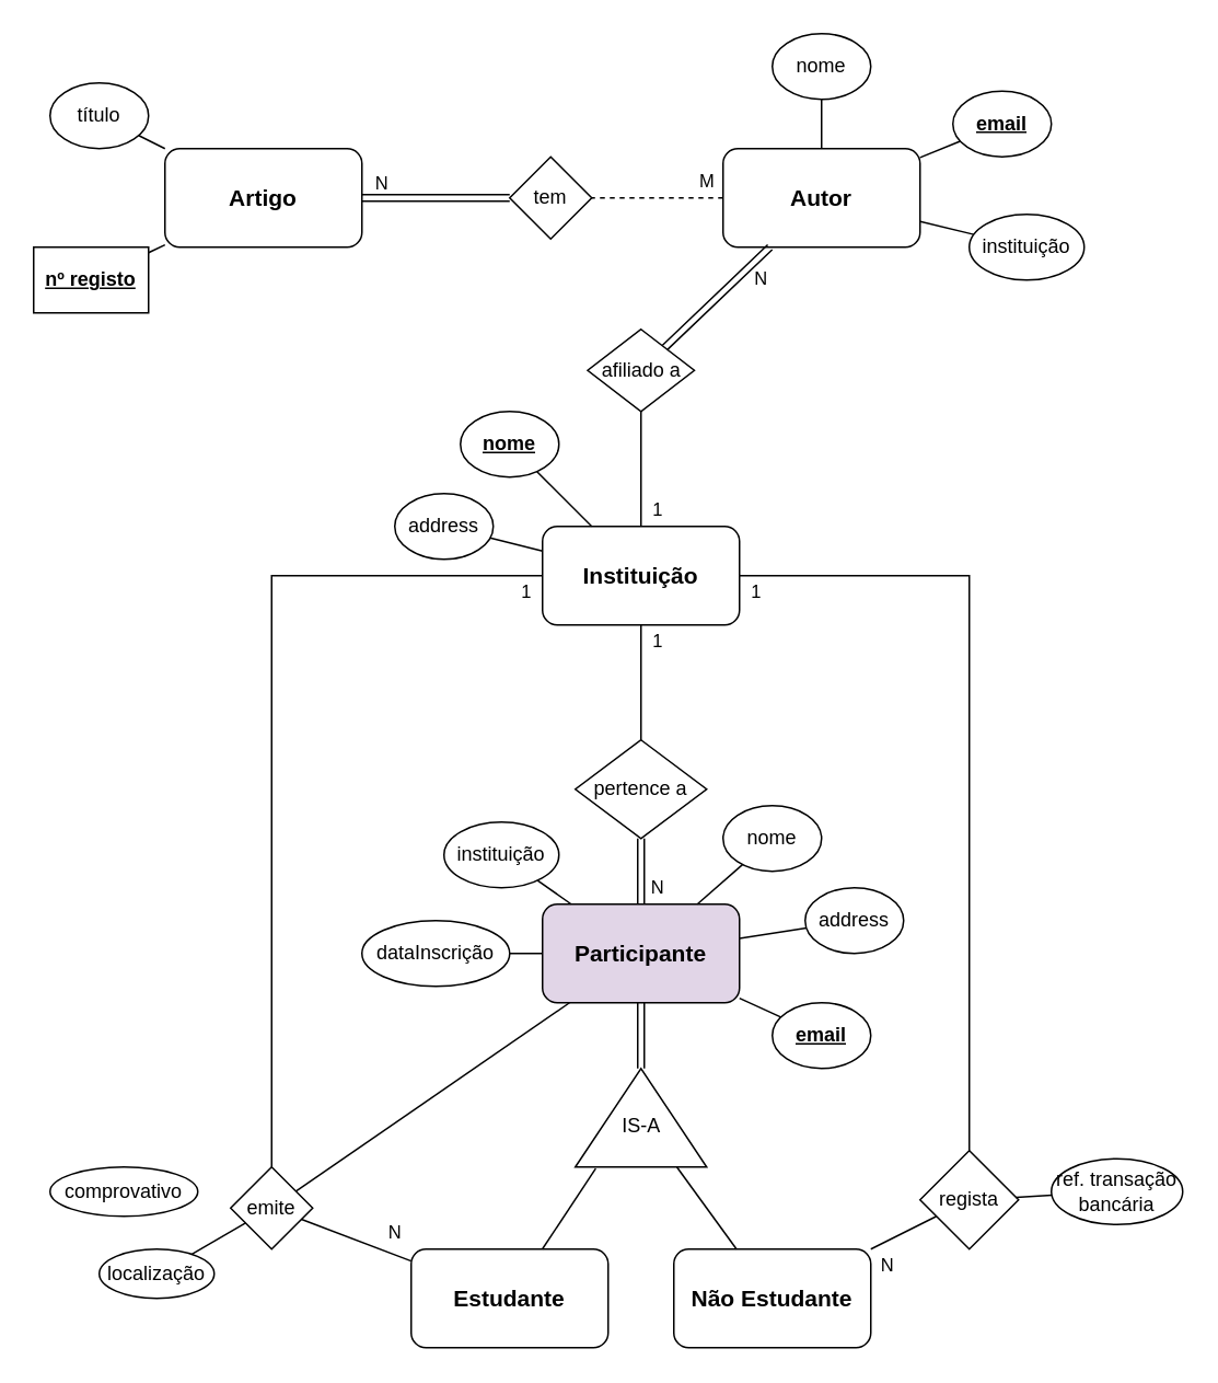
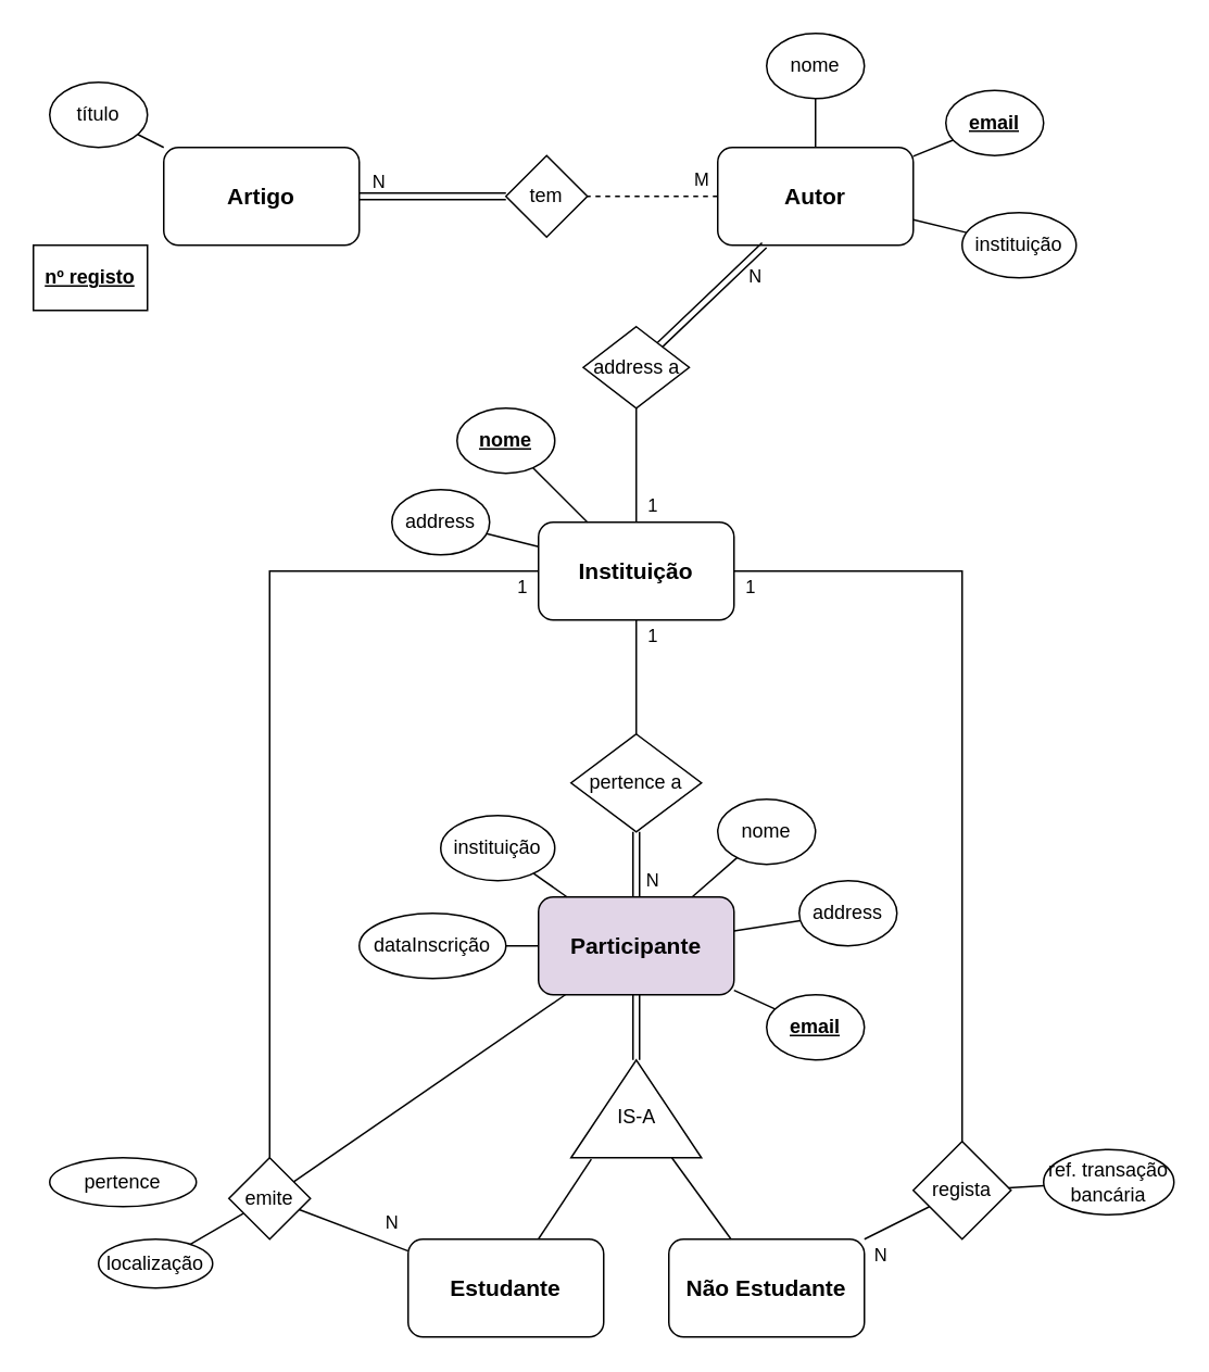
  <mxCell id="0" />
  <mxCell id="1" parent="0" />
  <mxCell id="2" value="&lt;font style=&quot;font-size: 14px;&quot;&gt;&lt;b&gt;Artigo&lt;/b&gt;&lt;/font&gt;" style="rounded=1;whiteSpace=wrap;html=1;" parent="1" vertex="1"><mxGeometry x="100" y="90" width="120" height="60" as="geometry" /></mxCell>
  <mxCell id="3" value="&lt;font style=&quot;font-size: 14px;&quot;&gt;&lt;b&gt;Participante&lt;/b&gt;&lt;/font&gt;" style="rounded=1;whiteSpace=wrap;html=1;fillColor=#e1d5e7;" parent="1" vertex="1"><mxGeometry x="330" y="550" width="120" height="60" as="geometry" /></mxCell>
  <mxCell id="4" value="&lt;font style=&quot;font-size: 14px;&quot;&gt;&lt;b&gt;Instituição&lt;/b&gt;&lt;/font&gt;" style="rounded=1;whiteSpace=wrap;html=1;" parent="1" vertex="1"><mxGeometry x="330" y="320" width="120" height="60" as="geometry" /></mxCell>
  <mxCell id="5" value="&lt;font style=&quot;font-size: 14px;&quot;&gt;&lt;b&gt;Autor&lt;/b&gt;&lt;/font&gt;" style="rounded=1;whiteSpace=wrap;html=1;" parent="1" vertex="1"><mxGeometry x="440" y="90" width="120" height="60" as="geometry" /></mxCell>
  <mxCell id="6" value="tem" style="rhombus;whiteSpace=wrap;html=1;" parent="1" vertex="1"><mxGeometry x="310" y="95" width="50" height="50" as="geometry" /></mxCell>
- <mxCell id="7" value="afiliado a" style="rhombus;whiteSpace=wrap;html=1;" parent="1" vertex="1"><mxGeometry x="357.5" y="200" width="65" height="50" as="geometry" /></mxCell>
+ <mxCell id="7" value="address a" style="rhombus;whiteSpace=wrap;html=1;" parent="1" vertex="1"><mxGeometry x="357.5" y="200" width="65" height="50" as="geometry" /></mxCell>
  <mxCell id="8" value="pertence a" style="rhombus;whiteSpace=wrap;html=1;" parent="1" vertex="1"><mxGeometry x="350" y="450" width="80" height="60" as="geometry" /></mxCell>
  <mxCell id="9" value="" style="triangle;whiteSpace=wrap;html=1;rotation=-90;" parent="1" vertex="1"><mxGeometry x="360" y="640" width="60" height="80" as="geometry" /></mxCell>
  <mxCell id="10" value="IS-A" style="text;html=1;align=center;verticalAlign=middle;resizable=0;points=[];autosize=1;strokeColor=none;fillColor=none;" parent="1" vertex="1"><mxGeometry x="365" y="670" width="50" height="30" as="geometry" /></mxCell>
  <mxCell id="11" value="&lt;font style=&quot;font-size: 14px;&quot;&gt;&lt;b&gt;Não Estudante&lt;/b&gt;&lt;/font&gt;" style="rounded=1;whiteSpace=wrap;html=1;" parent="1" vertex="1"><mxGeometry x="410" y="760" width="120" height="60" as="geometry" /></mxCell>
  <mxCell id="12" value="&lt;font style=&quot;font-size: 14px;&quot;&gt;&lt;b&gt;Estudante&lt;/b&gt;&lt;/font&gt;" style="rounded=1;whiteSpace=wrap;html=1;" parent="1" vertex="1"><mxGeometry x="250" y="760" width="120" height="60" as="geometry" /></mxCell>
  <mxCell id="13" value="1" style="endArrow=none;html=1;rounded=0;" parent="1" source="8" target="4" edge="1"><mxGeometry x="0.714" y="-10" width="50" height="50" relative="1" as="geometry"><mxPoint x="35" y="364" as="sourcePoint" /><mxPoint x="85" y="314" as="targetPoint" /><mxPoint as="offset" /></mxGeometry></mxCell>
  <mxCell id="14" value="1" style="endArrow=none;html=1;rounded=0;" parent="1" source="4" target="7" edge="1"><mxGeometry x="-0.714" y="-10" width="50" height="50" relative="1" as="geometry"><mxPoint x="45" y="374" as="sourcePoint" /><mxPoint x="95" y="324" as="targetPoint" /><mxPoint as="offset" /></mxGeometry></mxCell>
  <mxCell id="15" value="N" style="endArrow=none;html=1;rounded=0;shape=link;" parent="1" source="7" target="5" edge="1"><mxGeometry x="0.6" y="-10" width="50" height="50" relative="1" as="geometry"><mxPoint x="165" y="384" as="sourcePoint" /><mxPoint x="215" y="334" as="targetPoint" /><mxPoint as="offset" /></mxGeometry></mxCell>
  <mxCell id="16" value="M" style="endArrow=none;html=1;rounded=0;dashed=1;" parent="1" source="5" target="6" edge="1"><mxGeometry x="-0.75" y="-10" width="50" height="50" relative="1" as="geometry"><mxPoint x="175" y="394" as="sourcePoint" /><mxPoint x="225" y="344" as="targetPoint" /><mxPoint as="offset" /></mxGeometry></mxCell>
  <mxCell id="17" value="" style="endArrow=none;html=1;rounded=0;shape=link;" parent="1" source="6" target="2" edge="1"><mxGeometry width="50" height="50" relative="1" as="geometry"><mxPoint x="185" y="404" as="sourcePoint" /><mxPoint x="235" y="354" as="targetPoint" /></mxGeometry></mxCell>
  <mxCell id="18" value="N" style="edgeLabel;html=1;align=center;verticalAlign=middle;resizable=0;points=[];" parent="17" vertex="1" connectable="0"><mxGeometry x="0.097" y="2" relative="1" as="geometry"><mxPoint x="-30" y="-12" as="offset" /></mxGeometry></mxCell>
  <mxCell id="19" value="" style="endArrow=none;html=1;rounded=0;" parent="1" source="11" target="9" edge="1"><mxGeometry width="50" height="50" relative="1" as="geometry"><mxPoint x="45" y="374" as="sourcePoint" /><mxPoint x="95" y="324" as="targetPoint" /></mxGeometry></mxCell>
  <mxCell id="20" value="" style="endArrow=none;html=1;rounded=0;entryX=-0.016;entryY=0.155;entryDx=0;entryDy=0;entryPerimeter=0;" parent="1" source="12" target="9" edge="1"><mxGeometry width="50" height="50" relative="1" as="geometry"><mxPoint x="55" y="384" as="sourcePoint" /><mxPoint x="105" y="334" as="targetPoint" /></mxGeometry></mxCell>
  <mxCell id="21" value="" style="endArrow=none;html=1;rounded=0;shape=link;" parent="1" source="9" target="3" edge="1"><mxGeometry width="50" height="50" relative="1" as="geometry"><mxPoint x="65" y="394" as="sourcePoint" /><mxPoint x="115" y="344" as="targetPoint" /></mxGeometry></mxCell>
  <mxCell id="22" value="N" style="endArrow=none;html=1;rounded=0;shape=link;" parent="1" source="3" target="8" edge="1"><mxGeometry x="-0.5" y="-10" width="50" height="50" relative="1" as="geometry"><mxPoint x="75" y="404" as="sourcePoint" /><mxPoint x="125" y="354" as="targetPoint" /><mxPoint as="offset" /></mxGeometry></mxCell>
  <mxCell id="23" value="título" style="ellipse;whiteSpace=wrap;html=1;" parent="1" vertex="1"><mxGeometry x="30" y="50" width="60" height="40" as="geometry" /></mxCell>
  <mxCell id="24" value="&lt;u&gt;&lt;b&gt;nº registo&lt;/b&gt;&lt;/u&gt;" style="whiteSpace=wrap;html=1;rounded=0;" parent="1" vertex="1"><mxGeometry x="20" y="150" width="70" height="40" as="geometry" /></mxCell>
- <mxCell id="25" value="" style="endArrow=none;html=1;rounded=0;" parent="1" source="2" target="24" edge="1"><mxGeometry width="50" height="50" relative="1" as="geometry"><mxPoint x="-30" y="300" as="sourcePoint" /><mxPoint x="20" y="250" as="targetPoint" /></mxGeometry></mxCell>
  <mxCell id="26" value="" style="endArrow=none;html=1;rounded=0;" parent="1" source="2" target="23" edge="1"><mxGeometry width="50" height="50" relative="1" as="geometry"><mxPoint x="-20" y="310" as="sourcePoint" /><mxPoint x="30" y="260" as="targetPoint" /></mxGeometry></mxCell>
  <mxCell id="27" value="&lt;b&gt;&lt;u&gt;email&lt;/u&gt;&lt;/b&gt;" style="ellipse;whiteSpace=wrap;html=1;" parent="1" vertex="1"><mxGeometry x="580" y="55" width="60" height="40" as="geometry" /></mxCell>
  <mxCell id="28" value="nome" style="ellipse;whiteSpace=wrap;html=1;" parent="1" vertex="1"><mxGeometry x="470" y="20" width="60" height="40" as="geometry" /></mxCell>
  <mxCell id="29" value="instituição" style="ellipse;whiteSpace=wrap;html=1;" parent="1" vertex="1"><mxGeometry x="590" y="130" width="70" height="40" as="geometry" /></mxCell>
  <mxCell id="30" value="" style="endArrow=none;html=1;rounded=0;" parent="1" source="5" target="29" edge="1"><mxGeometry width="50" height="50" relative="1" as="geometry"><mxPoint x="410" y="210" as="sourcePoint" /><mxPoint x="460" y="160" as="targetPoint" /></mxGeometry></mxCell>
  <mxCell id="31" value="" style="endArrow=none;html=1;rounded=0;" parent="1" source="5" target="27" edge="1"><mxGeometry width="50" height="50" relative="1" as="geometry"><mxPoint x="555" y="130" as="sourcePoint" /><mxPoint x="605" y="80" as="targetPoint" /></mxGeometry></mxCell>
  <mxCell id="32" value="" style="endArrow=none;html=1;rounded=0;" parent="1" source="5" target="28" edge="1"><mxGeometry width="50" height="50" relative="1" as="geometry"><mxPoint x="-10" y="320" as="sourcePoint" /><mxPoint x="40" y="270" as="targetPoint" /></mxGeometry></mxCell>
  <mxCell id="33" value="&lt;b&gt;&lt;u&gt;nome&lt;/u&gt;&lt;/b&gt;" style="ellipse;whiteSpace=wrap;html=1;" parent="1" vertex="1"><mxGeometry x="280" y="250" width="60" height="40" as="geometry" /></mxCell>
  <mxCell id="34" value="address" style="ellipse;whiteSpace=wrap;html=1;" parent="1" vertex="1"><mxGeometry x="240" y="300" width="60" height="40" as="geometry" /></mxCell>
  <mxCell id="35" value="" style="endArrow=none;html=1;rounded=0;" parent="1" source="34" target="4" edge="1"><mxGeometry width="50" height="50" relative="1" as="geometry"><mxPoint x="-140" y="300" as="sourcePoint" /><mxPoint y="250" as="targetPoint" x="-90" /></mxGeometry></mxCell>
  <mxCell id="36" value="" style="endArrow=none;html=1;rounded=0;" parent="1" source="4" target="33" edge="1"><mxGeometry width="50" height="50" relative="1" as="geometry"><mxPoint x="-130" y="310" as="sourcePoint" /><mxPoint x="-80" y="260" as="targetPoint" /></mxGeometry></mxCell>
  <mxCell id="37" value="regista" style="rhombus;whiteSpace=wrap;html=1;" parent="1" vertex="1"><mxGeometry x="560" y="700" width="60" height="60" as="geometry" /></mxCell>
  <mxCell id="38" value="emite" style="rhombus;whiteSpace=wrap;html=1;" parent="1" vertex="1"><mxGeometry x="140" y="710" width="50" height="50" as="geometry" /></mxCell>
  <mxCell id="39" value="N" style="endArrow=none;html=1;rounded=0;" parent="1" source="12" target="38" edge="1"><mxGeometry x="-0.568" y="-13" width="50" height="50" relative="1" as="geometry"><mxPoint x="164" y="560" as="sourcePoint" /><mxPoint x="214" y="510" as="targetPoint" /><mxPoint x="-1" as="offset" /></mxGeometry></mxCell>
  <mxCell id="40" value="1" style="endArrow=none;html=1;rounded=0;" parent="1" source="37" target="4" edge="1"><mxGeometry x="0.959" y="10" width="50" height="50" relative="1" as="geometry"><mxPoint x="174" y="570" as="sourcePoint" /><mxPoint x="224" y="520" as="targetPoint" /><Array as="points"><mxPoint x="590" y="350" /></Array><mxPoint as="offset" /></mxGeometry></mxCell>
  <mxCell id="41" value="1" style="endArrow=none;html=1;rounded=0;" parent="1" source="38" target="4" edge="1"><mxGeometry x="0.962" y="-10" width="50" height="50" relative="1" as="geometry"><mxPoint x="184" y="580" as="sourcePoint" /><mxPoint x="234" y="530" as="targetPoint" /><Array as="points"><mxPoint x="165" y="350" /></Array><mxPoint as="offset" /></mxGeometry></mxCell>
  <mxCell id="42" value="N" style="endArrow=none;html=1;rounded=0;" parent="1" source="37" target="11" edge="1"><mxGeometry x="0.8" y="13" width="50" height="50" relative="1" as="geometry"><mxPoint x="517" y="735" as="sourcePoint" /><mxPoint x="450" y="710" as="targetPoint" /><mxPoint as="offset" /></mxGeometry></mxCell>
  <mxCell id="43" value="instituição" style="ellipse;whiteSpace=wrap;html=1;" parent="1" vertex="1"><mxGeometry x="270" y="500" width="70" height="40" as="geometry" /></mxCell>
  <mxCell id="44" value="dataInscrição" style="ellipse;whiteSpace=wrap;html=1;" parent="1" vertex="1"><mxGeometry x="220" y="560" width="90" height="40" as="geometry" /></mxCell>
  <mxCell id="45" value="&lt;b&gt;&lt;u&gt;email&lt;/u&gt;&lt;/b&gt;" style="ellipse;whiteSpace=wrap;html=1;" parent="1" vertex="1"><mxGeometry x="470" y="610" width="60" height="40" as="geometry" /></mxCell>
  <mxCell id="46" value="address" style="ellipse;whiteSpace=wrap;html=1;" parent="1" vertex="1"><mxGeometry x="490" y="540" width="60" height="40" as="geometry" /></mxCell>
  <mxCell id="47" value="nome" style="ellipse;whiteSpace=wrap;html=1;" parent="1" vertex="1"><mxGeometry x="440" y="490" width="60" height="40" as="geometry" /></mxCell>
  <mxCell id="48" value="" style="endArrow=none;html=1;rounded=0;" parent="1" source="3" target="47" edge="1"><mxGeometry width="50" height="50" relative="1" as="geometry"><mxPoint x="280" y="680" as="sourcePoint" /><mxPoint x="250" y="650" as="targetPoint" /></mxGeometry></mxCell>
  <mxCell id="49" value="" style="endArrow=none;html=1;rounded=0;" parent="1" source="3" target="44" edge="1"><mxGeometry width="50" height="50" relative="1" as="geometry"><mxPoint x="290" y="690" as="sourcePoint" /><mxPoint x="260" y="660" as="targetPoint" /></mxGeometry></mxCell>
  <mxCell id="50" value="" style="endArrow=none;html=1;rounded=0;" parent="1" source="3" target="43" edge="1"><mxGeometry width="50" height="50" relative="1" as="geometry"><mxPoint x="300" y="700" as="sourcePoint" /><mxPoint x="270" y="670" as="targetPoint" /></mxGeometry></mxCell>
  <mxCell id="51" value="" style="endArrow=none;html=1;rounded=0;" parent="1" source="3" target="45" edge="1"><mxGeometry width="50" height="50" relative="1" as="geometry"><mxPoint x="280" y="680" as="sourcePoint" /><mxPoint x="300" y="640" as="targetPoint" /></mxGeometry></mxCell>
  <mxCell id="52" value="" style="endArrow=none;html=1;rounded=0;" parent="1" source="3" target="46" edge="1"><mxGeometry width="50" height="50" relative="1" as="geometry"><mxPoint x="290" y="690" as="sourcePoint" /><mxPoint x="310" y="650" as="targetPoint" /></mxGeometry></mxCell>
- <mxCell id="53" value="comprovativo" style="ellipse;whiteSpace=wrap;html=1;" parent="1" vertex="1"><mxGeometry x="30" y="710" width="90" height="30" as="geometry" /></mxCell>
+ <mxCell id="53" value="pertence" style="ellipse;whiteSpace=wrap;html=1;" parent="1" vertex="1"><mxGeometry x="30" y="710" width="90" height="30" as="geometry" /></mxCell>
  <mxCell id="54" value="localização" style="ellipse;whiteSpace=wrap;html=1;" parent="1" vertex="1"><mxGeometry x="60" y="760" width="70" height="30" as="geometry" /></mxCell>
  <mxCell id="55" value="ref. transação bancária" style="ellipse;whiteSpace=wrap;html=1;" parent="1" vertex="1"><mxGeometry x="640" y="705" width="80" height="40" as="geometry" /></mxCell>
  <mxCell id="56" value="" style="endArrow=none;html=1;rounded=0;" parent="1" source="37" target="55" edge="1"><mxGeometry width="50" height="50" relative="1" as="geometry"><mxPoint x="670" y="680" as="sourcePoint" /><mxPoint x="720" y="630" as="targetPoint" /></mxGeometry></mxCell>
  <mxCell id="57" value="" style="endArrow=none;html=1;rounded=0;" parent="1" source="54" target="38" edge="1"><mxGeometry width="50" height="50" relative="1" as="geometry"><mxPoint x="-30" y="770" as="sourcePoint" /><mxPoint x="20" y="720" as="targetPoint" /></mxGeometry></mxCell>
  <mxCell id="58" value="" style="endArrow=none;html=1;rounded=0;" parent="1" source="38" target="3" edge="1"><mxGeometry width="50" height="50" relative="1" as="geometry"><mxPoint x="-20" y="780" as="sourcePoint" /><mxPoint x="30" y="730" as="targetPoint" /></mxGeometry></mxCell>
